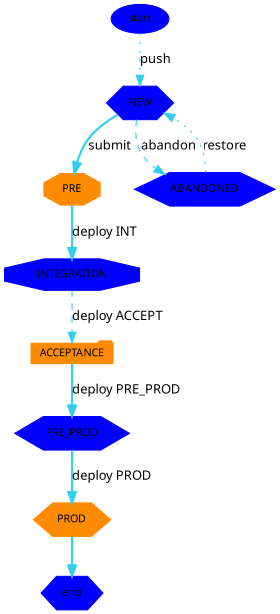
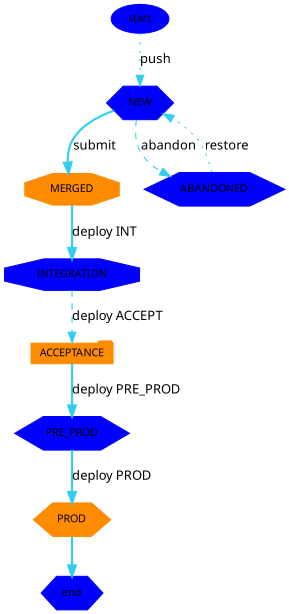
  digraph {
    node [color=blue fontname=Verdana fontsize=10 shape=hexagon style=filled]
    edge [color="#31CEF0" fontname=Verdana fontsize=12 style=bold shape=Mrecord]
    start [height=0.02 shape=ellipse width=0.02]
    NEW [height=0.02 width=0.02]
-   MERGED [color=darkorange height=0.02 shape=octagon width=0.02 label=PRE]
+   MERGED [color=darkorange height=0.02 shape=octagon width=0.02]
    ABANDONED [height=0.02 width=0.02]
    INTEGRATION [height=0.02 shape=octagon width=0.02]
    ACCEPTANCE [color=darkorange height=0.02 shape=folder width=0.02]
    PRE_PROD [height=0.02 width=0.02]
    PROD [color=darkorange height=0.02 width=0.02]
    end [height=0.02 width=0.02]
    start -> NEW [label=push style=dotted shape=""]
    NEW -> MERGED [height=0.02 label=submit width=0.02]
    NEW -> ABANDONED [height=0.02 label=abandon style=dashed width=0.02]
    MERGED -> INTEGRATION [height=0.02 label="deploy INT" width=0.02]
    ABANDONED -> NEW [height=0.02 label=restore style=dotted width=0.02]
    INTEGRATION -> ACCEPTANCE [height=0.02 label="deploy ACCEPT" style=dashed width=0.02]
    ACCEPTANCE -> PRE_PROD [height=0.02 label="deploy PRE_PROD" width=0.02]
    PRE_PROD -> PROD [height=0.02 label="deploy PROD" width=0.02]
    PROD -> end [shape=""]
  }
